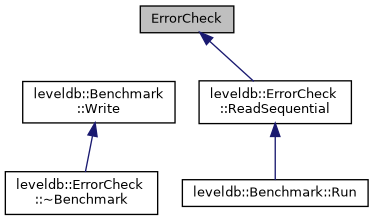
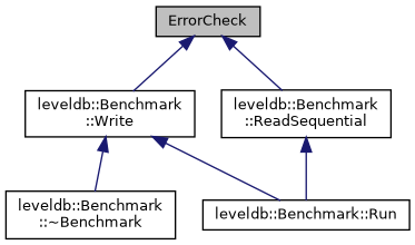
  digraph {
    rankdir=TB
    node [color=black fillcolor=white fontname=Helvetica fontsize=10 shape=record style=filled]
    edge [color=midnightblue dir=back fontname=Helvetica fontsize=10 labelfontname=Helvetica labelfontsize=10 style=solid]
    n1 [fillcolor=grey75 fontcolor=black height=0.2 label=ErrorCheck width=0.4]
    n2 [height=0.2 label="leveldb::Benchmark\l::Write" width=0.4]
-   n3 [height=0.2 label="leveldb::ErrorCheck\l::ReadSequential" width=0.4]
-   n4 [height=0.2 label="leveldb::ErrorCheck\l::~Benchmark" width=0.4]
+   n3 [height=0.2 label="leveldb::Benchmark\l::ReadSequential" width=0.4]
+   n4 [height=0.2 label="leveldb::Benchmark\l::~Benchmark" width=0.4]
    n5 [height=0.2 label="leveldb::Benchmark::Run" width=0.4]
+   n1 -> n2
    n1 -> n3
    n2 -> n4
+   n2 -> n5
    n3 -> n5
  }
